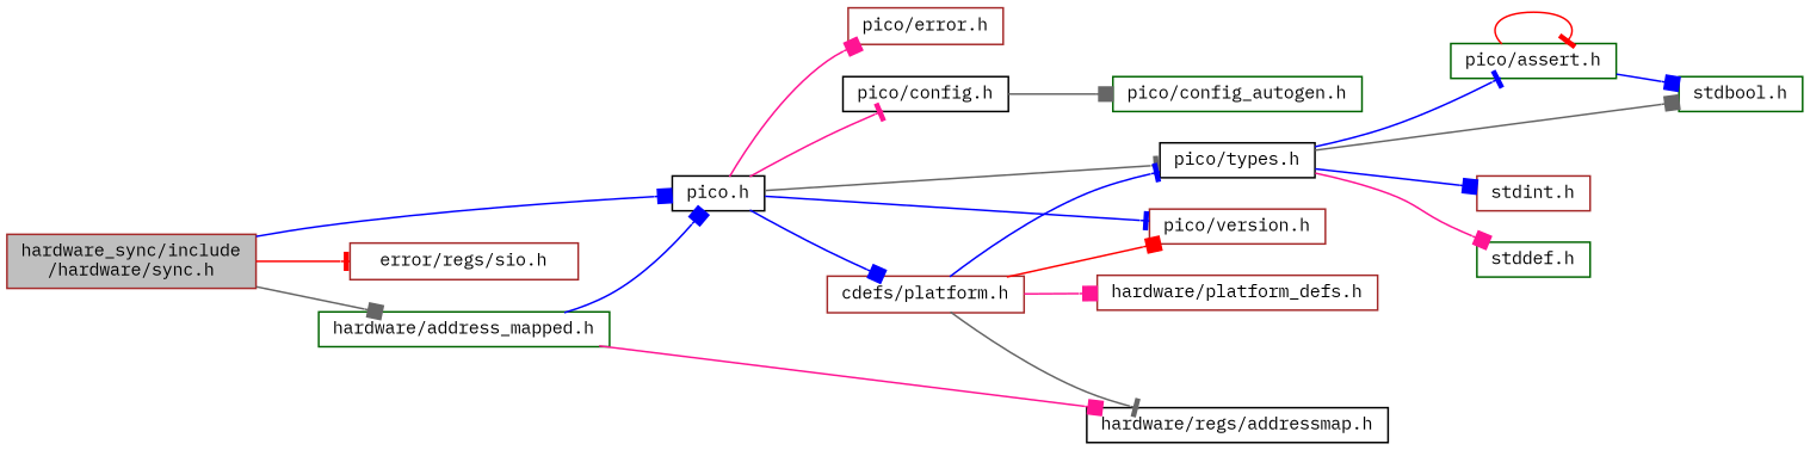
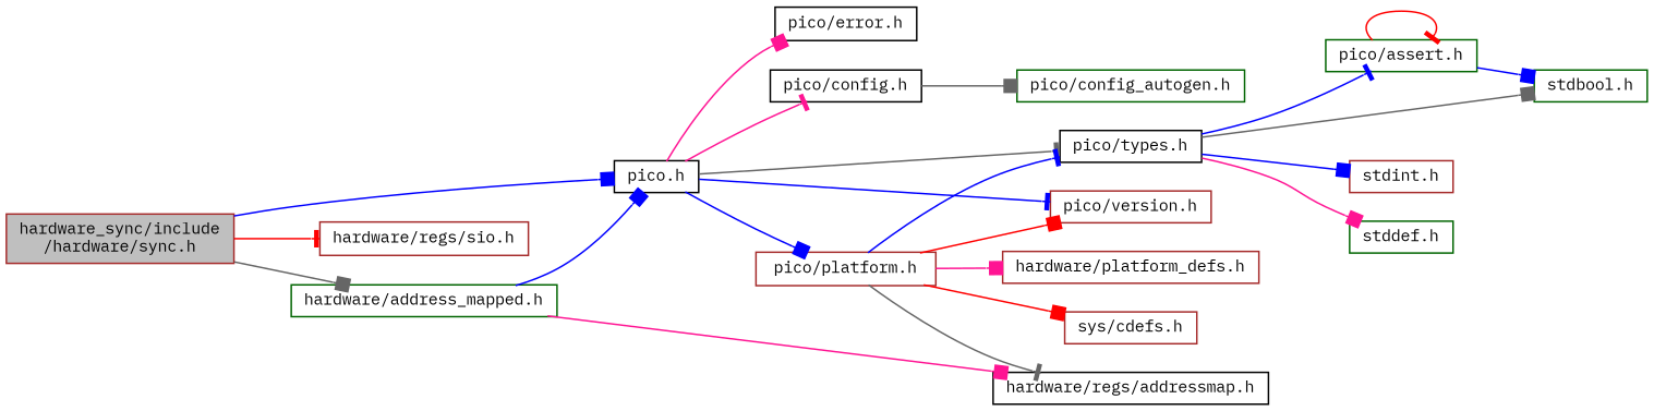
  digraph {
    fontname="IBM Plex Mono"
    rankdir=LR
    node [color=brown fillcolor=white fontname="IBM Plex Mono" fontsize=10 shape=record style=filled]
    edge [arrowhead=box color=blue fontname="IBM Plex Mono" fontsize=10 labelfontname=Helvetica labelfontsize=10 style=solid]
    n1 [fillcolor=grey75 fontcolor=black height=0.2 label="hardware_sync/include\l/hardware/sync.h" width=0.4]
    n2 [color=black height=0.2 label="pico.h" width=0.4]
-   n3 [height=0.2 label="error/regs/sio.h" width=0.4]
+   n3 [height=0.2 label="hardware/regs/sio.h" width=0.4]
    n4 [color=darkgreen height=0.2 label="hardware/address_mapped.h" width=0.4]
    n5 [color=black height=0.2 label="pico/types.h" width=0.4]
    n6 [height=0.2 label="pico/version.h" width=0.4]
    n7 [color=black height=0.2 label="pico/config.h" width=0.4]
-   n8 [height=0.2 label="cdefs/platform.h" width=0.4]
-   n9 [height=0.2 label="pico/error.h" width=0.4]
+   n8 [height=0.2 label="pico/platform.h" width=0.4]
+   n9 [color=black height=0.2 label="pico/error.h" width=0.4]
    n10 [color=black height=0.2 label="hardware/regs/addressmap.h" width=0.4]
    n11 [color=darkgreen height=0.2 label="pico/assert.h" width=0.4]
    n12 [color=darkgreen height=0.2 label="stdbool.h" width=0.4]
    n13 [height=0.2 label="stdint.h" width=0.4]
    n14 [color=darkgreen height=0.2 label="stddef.h" width=0.4]
    n15 [color=darkgreen height=0.2 label="pico/config_autogen.h" width=0.4]
    n16 [height=0.2 label="hardware/platform_defs.h" width=0.4]
+   n17 [height=0.2 label="sys/cdefs.h" width=0.4]
    n1 -> n2
    n1 -> n3 [arrowhead=tee color=red]
    n1 -> n4 [color=gray40]
    n2 -> n5 [arrowhead=tee color=gray40]
    n2 -> n6 [arrowhead=tee]
    n2 -> n7 [arrowhead=tee color=deeppink]
    n2 -> n8
    n2 -> n9 [color=deeppink]
    n4 -> n2
    n4 -> n10 [color=deeppink]
    n5 -> n11 [arrowhead=tee]
    n5 -> n12 [color=gray40]
    n5 -> n13
    n5 -> n14 [color=deeppink]
    n7 -> n15 [color=gray40]
    n8 -> n5 [arrowhead=tee]
    n8 -> n6 [color=red]
    n8 -> n10 [arrowhead=tee color=gray40]
    n8 -> n16 [color=deeppink]
+   n8 -> n17 [color=red]
    n11 -> n11 [arrowhead=tee color=red]
    n11 -> n12
  }
